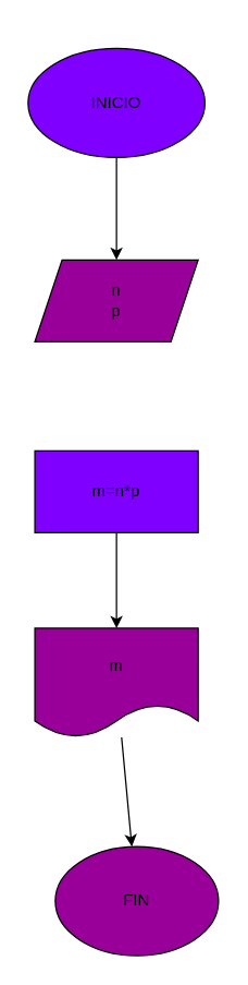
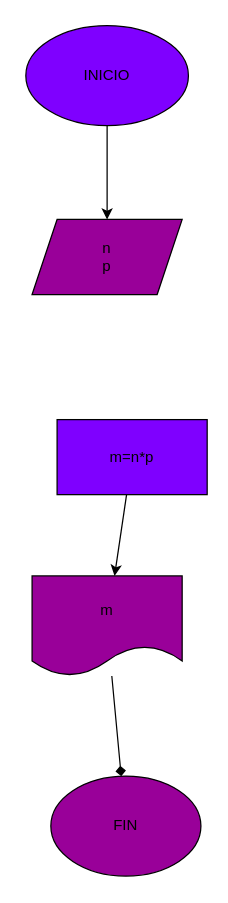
  <mxCell id="0" />
  <mxCell id="1" parent="0" />
  <mxCell id="2" value="" style="edgeStyle=none;html=1;" edge="1" parent="1" source="3" target="4"><mxGeometry relative="1" as="geometry" /></mxCell>
- <mxCell id="3" value="INICIO" style="ellipse;whiteSpace=wrap;html=1;fillColor=#7F00FF;" vertex="1" parent="1"><mxGeometry x="20" y="35" width="130" height="80" as="geometry" /></mxCell>
- <mxCell id="4" value="n&lt;br&gt;p" style="shape=parallelogram;perimeter=parallelogramPerimeter;whiteSpace=wrap;html=1;fixedSize=1;fillColor=#990099;" vertex="1" parent="1"><mxGeometry x="25" y="190" width="120" height="60" as="geometry" /></mxCell>
+ <mxCell id="3" value="INICIO" style="ellipse;whiteSpace=wrap;html=1;fillColor=#7F00FF;" vertex="1" parent="1"><mxGeometry x="20" y="20" width="130" height="80" as="geometry" /></mxCell>
+ <mxCell id="4" value="n&lt;br&gt;p" style="shape=parallelogram;perimeter=parallelogramPerimeter;whiteSpace=wrap;html=1;fixedSize=1;fillColor=#990099;" vertex="1" parent="1"><mxGeometry x="25" y="175" width="120" height="60" as="geometry" /></mxCell>
  <mxCell id="5" value="" style="edgeStyle=none;html=1;" edge="1" parent="1" source="6" target="8"><mxGeometry relative="1" as="geometry" /></mxCell>
- <mxCell id="6" value="m=n*p" style="whiteSpace=wrap;html=1;fillColor=#7F00FF;" vertex="1" parent="1"><mxGeometry x="25" y="330" width="120" height="60" as="geometry" /></mxCell>
- <mxCell id="7" value="" style="edgeStyle=none;html=1;" edge="1" parent="1" source="8" target="9"><mxGeometry relative="1" as="geometry" /></mxCell>
+ <mxCell id="6" value="m=n*p" style="whiteSpace=wrap;html=1;fillColor=#7F00FF;" vertex="1" parent="1"><mxGeometry x="45" y="335" width="120" height="60" as="geometry" /></mxCell>
+ <mxCell id="7" value="" style="edgeStyle=none;html=1;endArrow=diamond;" edge="1" parent="1" source="8" target="9"><mxGeometry relative="1" as="geometry" /></mxCell>
  <mxCell id="8" value="m" style="shape=document;whiteSpace=wrap;html=1;boundedLbl=1;fillColor=#990099;" vertex="1" parent="1"><mxGeometry x="25" y="460" width="120" height="80" as="geometry" /></mxCell>
  <mxCell id="9" value="FIN" style="ellipse;whiteSpace=wrap;html=1;fillColor=#990099;" vertex="1" parent="1"><mxGeometry x="40" y="620" width="120" height="80" as="geometry" /></mxCell>
